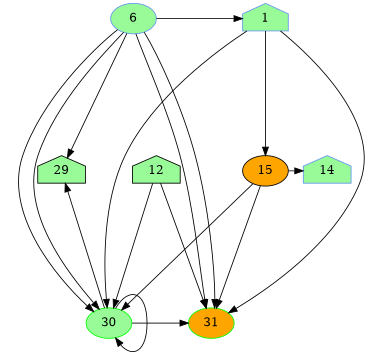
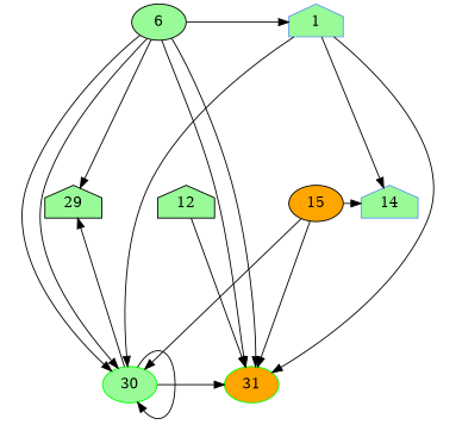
  digraph {
    ranksep=2.0
    node [color=cornflowerblue fillcolor=palegreen shape=house style=filled]
    1
-   6 [shape=ellipse]
+   6 [color=black shape=ellipse]
    12 [color=black]
    14
    15 [color=black fillcolor=orange shape=ellipse]
    29 [color=black]
    30 [color=green shape=ellipse]
    31 [color=green fillcolor=orange shape=ellipse]
    subgraph sub_1 {
      rank=same
      1
      6
    }
    subgraph sub_2 {
      rank=same
      12
      14
      15
      29
    }
    subgraph sub_3 {
      rank=same
      30
      31
    }
-   1 -> 15
+   1 -> 14
    1 -> 30
    1 -> 31
    6 -> 1
    6 -> 29
    6 -> 30
    6 -> 30
    6 -> 31
    6 -> 31
-   12 -> 30
    12 -> 31
    15 -> 14
    15 -> 30
    15 -> 31
    30 -> 29
    30 -> 30
    30 -> 31
  }
